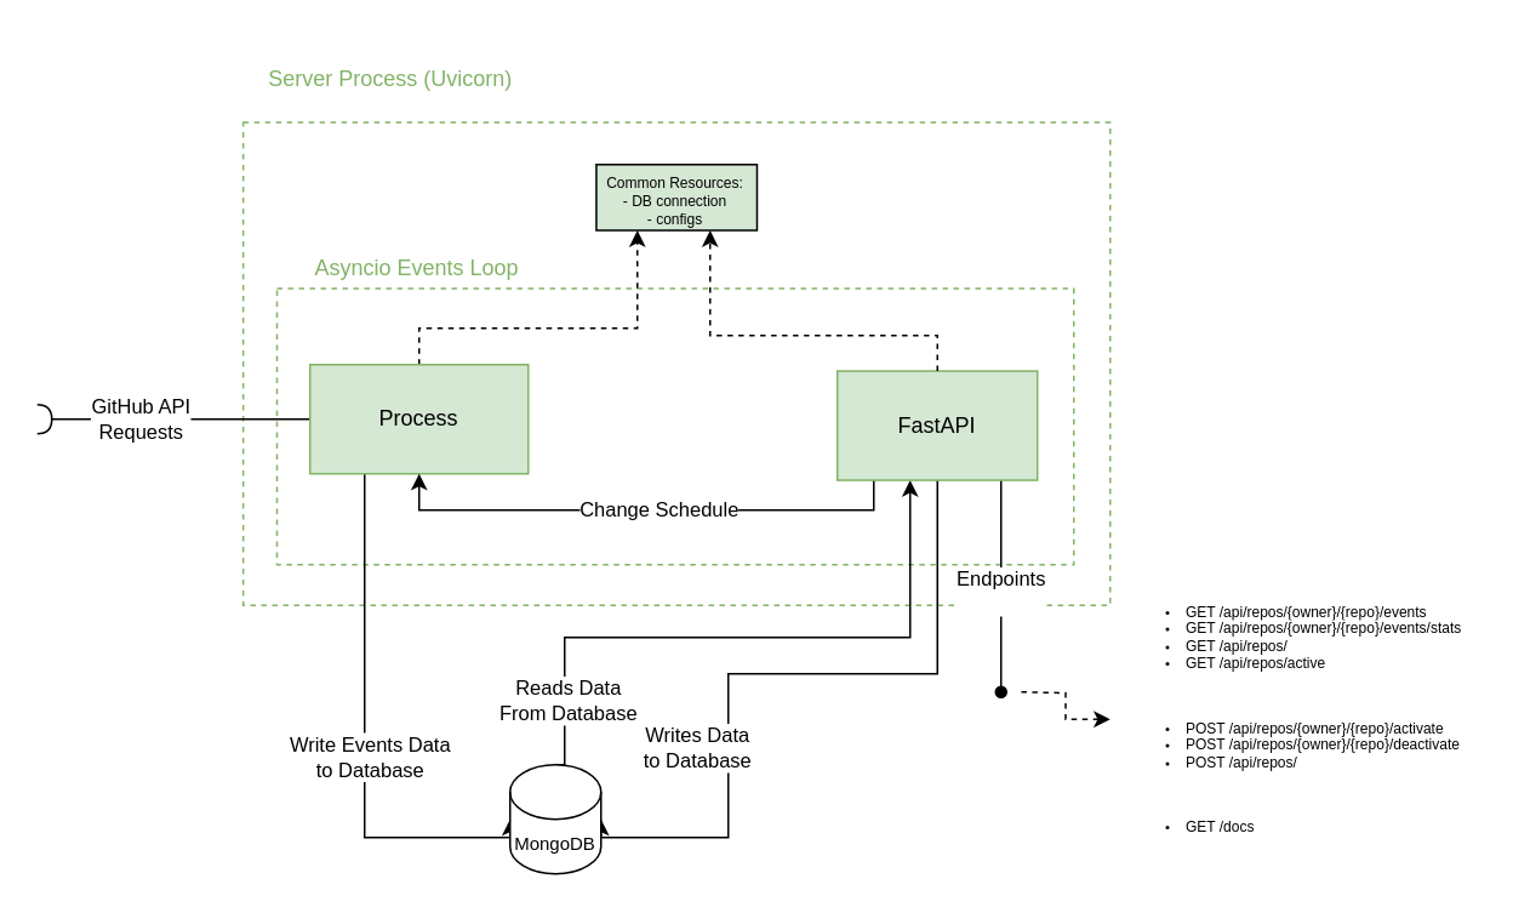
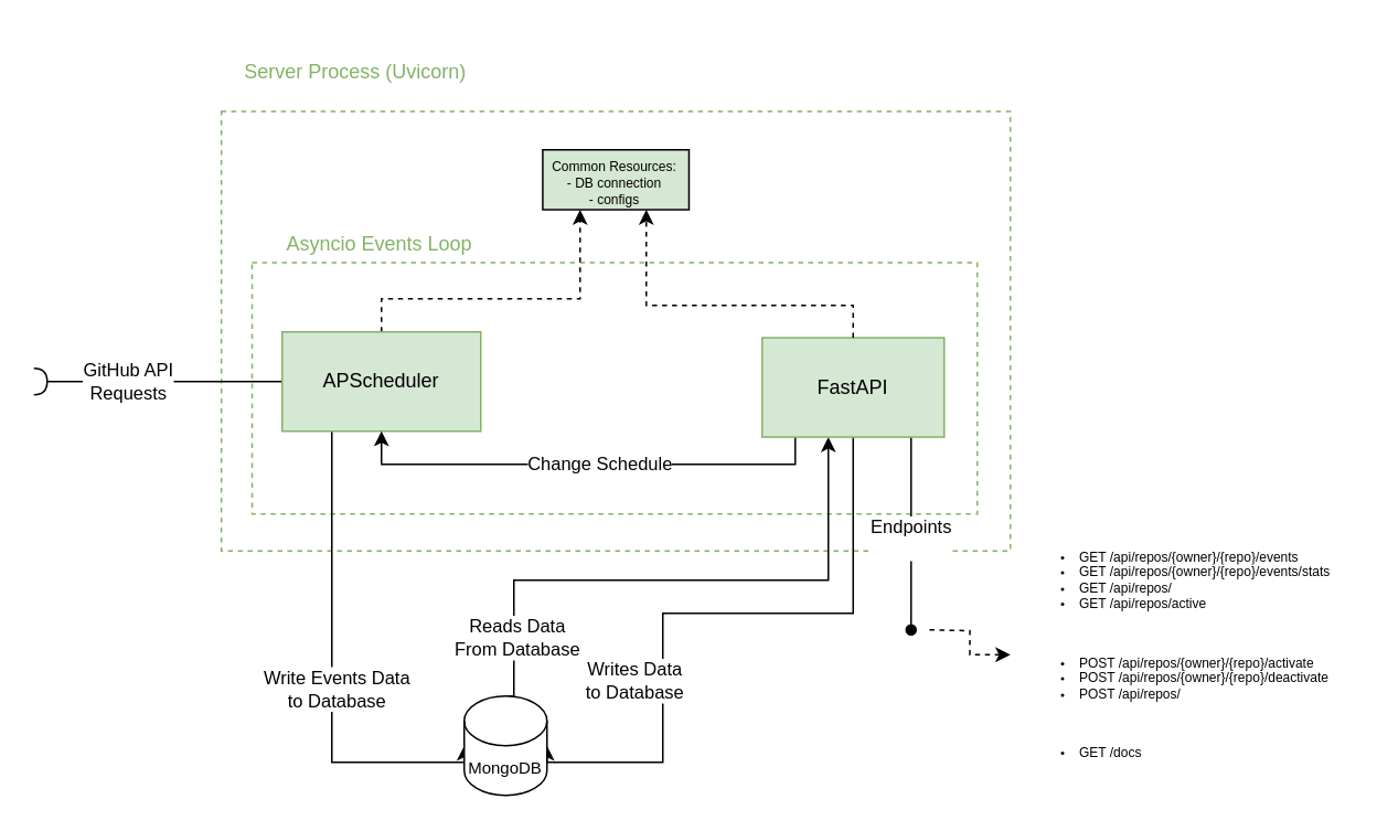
  <mxCell id="0" />
  <mxCell id="1" parent="0" />
  <mxCell id="2" value="" style="group" vertex="1" connectable="0" parent="1"><mxGeometry x="140" y="100" width="450" height="210" as="geometry" /></mxCell>
  <mxCell id="3" value="" style="group" vertex="1" connectable="0" parent="2"><mxGeometry y="30" width="450" height="180" as="geometry" /></mxCell>
  <mxCell id="4" value="" style="rounded=0;whiteSpace=wrap;html=1;fillColor=none;strokeColor=#82B366;dashed=1;" vertex="1" parent="3"><mxGeometry x="11.84" y="28.125" width="438.16" height="151.875" as="geometry" /></mxCell>
  <mxCell id="5" value="Asyncio Events Loop" style="text;html=1;align=center;verticalAlign=middle;whiteSpace=wrap;rounded=0;fontColor=#82B366;" vertex="1" parent="3"><mxGeometry width="177.632" height="33.75" as="geometry" /></mxCell>
  <mxCell id="6" value="" style="group" vertex="1" connectable="0" parent="1"><mxGeometry x="110" y="20" width="500" height="312.26" as="geometry" /></mxCell>
  <mxCell id="7" value="" style="rounded=0;whiteSpace=wrap;html=1;fillColor=none;strokeColor=#82B366;dashed=1;" vertex="1" parent="6"><mxGeometry x="23.256" y="46.839" width="476.744" height="265.421" as="geometry" /></mxCell>
  <mxCell id="8" value="Server Process (Uvicorn)" style="text;html=1;align=center;verticalAlign=middle;whiteSpace=wrap;rounded=0;fontColor=#82B366;" vertex="1" parent="6"><mxGeometry width="209.302" height="46.839" as="geometry" /></mxCell>
  <mxCell id="9" value="&lt;font style=&quot;font-size: 8px;&quot;&gt;Common Resources:&lt;/font&gt;&lt;div style=&quot;font-size: 8px;&quot;&gt;&lt;font style=&quot;font-size: 8px;&quot;&gt;- DB connection&lt;/font&gt;&lt;/div&gt;&lt;div style=&quot;font-size: 8px;&quot;&gt;&lt;font style=&quot;font-size: 8px;&quot;&gt;- configs&lt;/font&gt;&lt;/div&gt;" style="rounded=0;whiteSpace=wrap;html=1;fillColor=#d5e8d4;" vertex="1" parent="6"><mxGeometry x="217.44" y="70" width="88.37" height="36.18" as="geometry" /></mxCell>
  <mxCell id="10" style="edgeStyle=orthogonalEdgeStyle;rounded=0;orthogonalLoop=1;jettySize=auto;html=1;endArrow=halfCircle;endFill=0;" edge="1" parent="1" source="15"><mxGeometry relative="1" as="geometry"><mxPoint x="20" y="230" as="targetPoint" /></mxGeometry></mxCell>
  <mxCell id="11" value="GitHub API&lt;div&gt;Requests&lt;/div&gt;" style="edgeLabel;html=1;align=center;verticalAlign=middle;resizable=0;points=[];" vertex="1" connectable="0" parent="10"><mxGeometry x="0.254" y="-1" relative="1" as="geometry"><mxPoint as="offset" /></mxGeometry></mxCell>
  <mxCell id="12" style="edgeStyle=orthogonalEdgeStyle;rounded=0;orthogonalLoop=1;jettySize=auto;html=1;entryX=0;entryY=0.5;entryDx=0;entryDy=0;entryPerimeter=0;" edge="1" parent="1" source="15" target="28"><mxGeometry relative="1" as="geometry"><mxPoint x="200" y="430" as="targetPoint" /><Array as="points"><mxPoint x="200" y="460" /></Array></mxGeometry></mxCell>
  <mxCell id="13" value="Write Events Data&lt;div&gt;to Database&lt;/div&gt;" style="edgeLabel;html=1;align=center;verticalAlign=middle;resizable=0;points=[];" vertex="1" connectable="0" parent="12"><mxGeometry x="0.394" relative="1" as="geometry"><mxPoint y="-45" as="offset" /></mxGeometry></mxCell>
  <mxCell id="14" value="" style="edgeStyle=orthogonalEdgeStyle;rounded=0;orthogonalLoop=1;jettySize=auto;html=1;exitX=0.5;exitY=0;exitDx=0;exitDy=0;dashed=1;" edge="1" parent="1" source="15" target="9"><mxGeometry relative="1" as="geometry"><Array as="points"><mxPoint x="230" y="180" /><mxPoint x="350" y="180" /></Array></mxGeometry></mxCell>
- <mxCell id="15" value="Process" style="rounded=0;whiteSpace=wrap;html=1;fillColor=#d5e8d4;strokeColor=#82b366;" vertex="1" parent="1"><mxGeometry x="170" y="200" width="120" height="60" as="geometry" /></mxCell>
+ <mxCell id="15" value="APScheduler" style="rounded=0;whiteSpace=wrap;html=1;fillColor=#d5e8d4;strokeColor=#82b366;" vertex="1" parent="1"><mxGeometry x="170" y="200" width="120" height="60" as="geometry" /></mxCell>
  <mxCell id="16" style="edgeStyle=orthogonalEdgeStyle;rounded=0;orthogonalLoop=1;jettySize=auto;html=1;endArrow=oval;endFill=1;" edge="1" parent="1" source="24"><mxGeometry relative="1" as="geometry"><mxPoint x="550" y="380" as="targetPoint" /><Array as="points"><mxPoint x="550" y="380" /></Array></mxGeometry></mxCell>
  <mxCell id="17" value="Endpoints&lt;div&gt;&lt;br&gt;&lt;/div&gt;" style="edgeLabel;html=1;align=center;verticalAlign=middle;resizable=0;points=[];" vertex="1" connectable="0" parent="16"><mxGeometry x="0.042" y="-1" relative="1" as="geometry"><mxPoint as="offset" /></mxGeometry></mxCell>
  <mxCell id="18" style="edgeStyle=orthogonalEdgeStyle;rounded=0;orthogonalLoop=1;jettySize=auto;html=1;entryX=0.5;entryY=1;entryDx=0;entryDy=0;" edge="1" parent="1" source="24" target="15"><mxGeometry relative="1" as="geometry"><Array as="points"><mxPoint x="480" y="280" /><mxPoint x="230" y="280" /></Array></mxGeometry></mxCell>
  <mxCell id="19" value="Change Schedule" style="edgeLabel;html=1;align=center;verticalAlign=middle;resizable=0;points=[];" vertex="1" connectable="0" parent="18"><mxGeometry x="-0.056" y="-1" relative="1" as="geometry"><mxPoint as="offset" /></mxGeometry></mxCell>
  <mxCell id="20" style="edgeStyle=orthogonalEdgeStyle;rounded=0;orthogonalLoop=1;jettySize=auto;html=1;startArrow=classic;startFill=1;endArrow=none;endFill=0;entryX=0.5;entryY=0;entryDx=0;entryDy=0;entryPerimeter=0;" edge="1" parent="1" source="24" target="28"><mxGeometry relative="1" as="geometry"><mxPoint x="310" y="440" as="targetPoint" /><Array as="points"><mxPoint x="500" y="350" /><mxPoint x="310" y="350" /></Array></mxGeometry></mxCell>
  <mxCell id="21" value="Reads Data&lt;div&gt;From Database&lt;/div&gt;" style="edgeLabel;html=1;align=center;verticalAlign=middle;resizable=0;points=[];" vertex="1" connectable="0" parent="20"><mxGeometry x="0.769" y="1" relative="1" as="geometry"><mxPoint as="offset" /></mxGeometry></mxCell>
  <mxCell id="22" style="edgeStyle=orthogonalEdgeStyle;rounded=0;orthogonalLoop=1;jettySize=auto;html=1;entryX=1;entryY=0.5;entryDx=0;entryDy=0;entryPerimeter=0;" edge="1" parent="1" source="24" target="28"><mxGeometry relative="1" as="geometry"><mxPoint x="400" y="430" as="targetPoint" /><Array as="points"><mxPoint x="515" y="370" /><mxPoint x="400" y="370" /><mxPoint x="400" y="460" /></Array></mxGeometry></mxCell>
  <mxCell id="23" value="Writes Data&lt;div&gt;to Database&lt;/div&gt;" style="edgeLabel;html=1;align=center;verticalAlign=middle;resizable=0;points=[];" vertex="1" connectable="0" parent="22"><mxGeometry x="0.742" relative="1" as="geometry"><mxPoint x="12" y="-50" as="offset" /></mxGeometry></mxCell>
  <mxCell id="24" value="FastAPI" style="rounded=0;whiteSpace=wrap;html=1;fillColor=#d5e8d4;strokeColor=#82b366;" vertex="1" parent="1"><mxGeometry x="460" y="203.55" width="110" height="60" as="geometry" /></mxCell>
  <mxCell id="25" style="edgeStyle=orthogonalEdgeStyle;rounded=0;orthogonalLoop=1;jettySize=auto;html=1;startArrow=classic;startFill=1;endArrow=none;endFill=0;dashed=1;" edge="1" parent="1" source="26"><mxGeometry relative="1" as="geometry"><mxPoint x="560" y="380" as="targetPoint" /></mxGeometry></mxCell>
  <mxCell id="26" value="&lt;ul style=&quot;font-size: 8px;&quot;&gt;&lt;li style=&quot;font-size: 8px;&quot;&gt;&lt;span style=&quot;font-size: 8px; text-align: center; text-wrap-mode: nowrap; background-color: rgb(255, 255, 255);&quot;&gt;GET /api/repos/{owner}/{repo}/events&lt;/span&gt;&lt;/li&gt;&lt;li&gt;&lt;span style=&quot;text-align: center; text-wrap-mode: nowrap; background-color: rgb(255, 255, 255);&quot;&gt;GET /api/repos/{owner}/{repo}/events/stats&lt;/span&gt;&lt;/li&gt;&lt;li style=&quot;font-size: 8px;&quot;&gt;&lt;span style=&quot;font-size: 8px; text-align: center; text-wrap-mode: nowrap; background-color: rgb(255, 255, 255);&quot;&gt;GET /api/repos/&lt;/span&gt;&lt;/li&gt;&lt;li style=&quot;font-size: 8px;&quot;&gt;GET /api/repos/active&lt;/li&gt;&lt;/ul&gt;&lt;div&gt;&lt;br&gt;&lt;/div&gt;&lt;ul style=&quot;font-size: 8px;&quot;&gt;&lt;li style=&quot;font-size: 8px;&quot;&gt;POST /api/repos/{owner}/{repo}/activate&lt;/li&gt;&lt;li&gt;POST /api/repos/{owner}/{repo}/deactivate&lt;/li&gt;&lt;li&gt;POST /api/repos/&lt;/li&gt;&lt;/ul&gt;&lt;div&gt;&lt;br&gt;&lt;/div&gt;&lt;div&gt;&lt;ul&gt;&lt;li&gt;GET /docs&lt;/li&gt;&lt;/ul&gt;&lt;/div&gt;" style="text;strokeColor=none;fillColor=none;html=1;whiteSpace=wrap;verticalAlign=middle;overflow=hidden;fontSize=8;" vertex="1" parent="1"><mxGeometry x="610" y="320" width="200" height="150" as="geometry" /></mxCell>
  <mxCell id="27" style="edgeStyle=orthogonalEdgeStyle;rounded=0;orthogonalLoop=1;jettySize=auto;html=1;dashed=1;exitX=0.5;exitY=0;exitDx=0;exitDy=0;" edge="1" parent="1" source="24" target="9"><mxGeometry relative="1" as="geometry"><Array as="points"><mxPoint x="515" y="184" /><mxPoint x="390" y="184" /></Array></mxGeometry></mxCell>
  <mxCell id="28" value="&lt;font style=&quot;font-size: 10px;&quot;&gt;MongoDB&lt;/font&gt;" style="shape=cylinder3;whiteSpace=wrap;html=1;boundedLbl=1;backgroundOutline=1;size=15;" vertex="1" parent="1"><mxGeometry x="280" y="420" width="50" height="60" as="geometry" /></mxCell>
